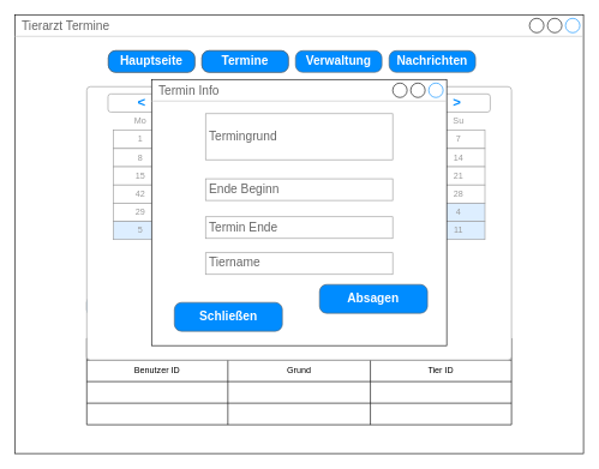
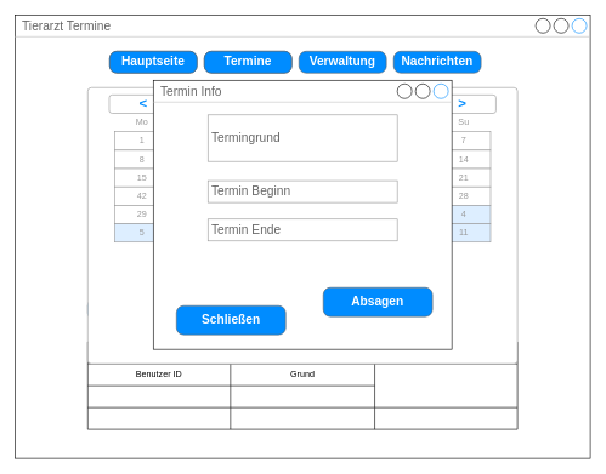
  <mxCell id="0" />
  <mxCell id="1" parent="0" />
  <mxCell id="2" value="&lt;div&gt;Tierarzt Termine&lt;/div&gt;&lt;div&gt;&lt;br&gt;&lt;/div&gt;" style="strokeWidth=1;shadow=0;dashed=0;align=center;html=1;shape=mxgraph.mockup.containers.window;align=left;verticalAlign=top;spacingLeft=8;strokeColor2=#008cff;strokeColor3=#c4c4c4;fontColor=#666666;mainText=;fontSize=17;labelBackgroundColor=none;" parent="1" vertex="1"><mxGeometry x="20" y="20" width="790" height="610" as="geometry" /></mxCell>
  <mxCell id="3" value="Termin Anfragen" style="shape=table;html=1;whiteSpace=wrap;startSize=30;container=1;collapsible=0;childLayout=tableLayout;fontStyle=1;align=center;" vertex="1" parent="1"><mxGeometry x="120" y="470" width="590" height="120" as="geometry" /></mxCell>
  <mxCell id="4" value="" style="shape=partialRectangle;html=1;whiteSpace=wrap;collapsible=0;dropTarget=0;pointerEvents=0;fillColor=none;top=0;left=0;bottom=0;right=0;points=[[0,0.5],[1,0.5]];portConstraint=eastwest;" vertex="1" parent="3"><mxGeometry y="30" width="590" height="30" as="geometry" /></mxCell>
  <mxCell id="5" value="Benutzer ID" style="shape=partialRectangle;html=1;whiteSpace=wrap;connectable=0;fillColor=none;top=0;left=0;bottom=0;right=0;overflow=hidden;" vertex="1" parent="4"><mxGeometry width="196" height="30" as="geometry" /></mxCell>
  <mxCell id="6" value="Grund" style="shape=partialRectangle;html=1;whiteSpace=wrap;connectable=0;fillColor=none;top=0;left=0;bottom=0;right=0;overflow=hidden;" vertex="1" parent="4"><mxGeometry x="196" width="198" height="30" as="geometry" /></mxCell>
- <mxCell id="7" value="Tier ID" style="shape=partialRectangle;html=1;whiteSpace=wrap;connectable=0;fillColor=none;top=0;left=0;bottom=0;right=0;overflow=hidden;" vertex="1" parent="4"><mxGeometry x="394" width="196" height="30" as="geometry" /></mxCell>
  <mxCell id="8" value="" style="shape=partialRectangle;html=1;whiteSpace=wrap;collapsible=0;dropTarget=0;pointerEvents=0;fillColor=none;top=0;left=0;bottom=0;right=0;points=[[0,0.5],[1,0.5]];portConstraint=eastwest;" vertex="1" parent="3"><mxGeometry y="60" width="590" height="30" as="geometry" /></mxCell>
  <mxCell id="9" value="" style="shape=partialRectangle;html=1;whiteSpace=wrap;connectable=0;fillColor=none;top=0;left=0;bottom=0;right=0;overflow=hidden;" vertex="1" parent="8"><mxGeometry width="196" height="30" as="geometry" /></mxCell>
  <mxCell id="10" value="" style="shape=partialRectangle;html=1;whiteSpace=wrap;connectable=0;fillColor=none;top=0;left=0;bottom=0;right=0;overflow=hidden;" vertex="1" parent="8"><mxGeometry x="196" width="198" height="30" as="geometry" /></mxCell>
  <mxCell id="11" value="" style="shape=partialRectangle;html=1;whiteSpace=wrap;connectable=0;fillColor=none;top=0;left=0;bottom=0;right=0;overflow=hidden;" vertex="1" parent="8"><mxGeometry x="394" width="196" height="30" as="geometry" /></mxCell>
  <mxCell id="12" value="" style="shape=partialRectangle;html=1;whiteSpace=wrap;collapsible=0;dropTarget=0;pointerEvents=0;fillColor=none;top=0;left=0;bottom=0;right=0;points=[[0,0.5],[1,0.5]];portConstraint=eastwest;" vertex="1" parent="3"><mxGeometry y="90" width="590" height="30" as="geometry" /></mxCell>
  <mxCell id="13" value="" style="shape=partialRectangle;html=1;whiteSpace=wrap;connectable=0;fillColor=none;top=0;left=0;bottom=0;right=0;overflow=hidden;" vertex="1" parent="12"><mxGeometry width="196" height="30" as="geometry" /></mxCell>
  <mxCell id="14" value="" style="shape=partialRectangle;html=1;whiteSpace=wrap;connectable=0;fillColor=none;top=0;left=0;bottom=0;right=0;overflow=hidden;" vertex="1" parent="12"><mxGeometry x="196" width="198" height="30" as="geometry" /></mxCell>
  <mxCell id="15" value="" style="shape=partialRectangle;html=1;whiteSpace=wrap;connectable=0;fillColor=none;top=0;left=0;bottom=0;right=0;overflow=hidden;" vertex="1" parent="12"><mxGeometry x="394" width="196" height="30" as="geometry" /></mxCell>
  <mxCell id="16" value="Termin Anfragen" style="strokeWidth=1;shadow=0;dashed=0;align=center;html=1;shape=mxgraph.mockup.buttons.button;strokeColor=#666666;fontColor=#ffffff;mainText=;buttonStyle=round;fontSize=17;fontStyle=1;fillColor=#008cff;whiteSpace=wrap;" vertex="1" parent="1"><mxGeometry x="120" y="410" width="150" height="30" as="geometry" /></mxCell>
  <mxCell id="17" value="" style="strokeWidth=1;shadow=0;dashed=0;align=center;html=1;shape=mxgraph.mockup.forms.rrect;rSize=5;strokeColor=#999999;fillColor=#ffffff;" parent="1" vertex="1"><mxGeometry x="120" y="120" width="590" height="380" as="geometry" /></mxCell>
  <mxCell id="18" value="Mai 2020" style="strokeWidth=1;shadow=0;dashed=0;align=center;html=1;shape=mxgraph.mockup.forms.anchor;fontColor=#999999;" parent="17" vertex="1"><mxGeometry x="110.625" y="10.121" width="368.75" height="25.302" as="geometry" /></mxCell>
  <mxCell id="19" value="&lt;" style="strokeWidth=1;shadow=0;dashed=0;align=center;html=1;shape=mxgraph.mockup.forms.rrect;rSize=4;strokeColor=#999999;fontColor=#008cff;fontSize=19;fontStyle=1;" parent="17" vertex="1"><mxGeometry x="29.5" y="10.121" width="92.188" height="25.302" as="geometry" /></mxCell>
  <mxCell id="20" value="&gt;" style="strokeWidth=1;shadow=0;dashed=0;align=center;html=1;shape=mxgraph.mockup.forms.rrect;rSize=4;strokeColor=#999999;fontColor=#008cff;fontSize=19;fontStyle=1;" parent="17" vertex="1"><mxGeometry x="468.312" y="10.121" width="92.188" height="25.302" as="geometry" /></mxCell>
  <mxCell id="21" value="Mo" style="strokeWidth=1;shadow=0;dashed=0;align=center;html=1;shape=mxgraph.mockup.forms.anchor;fontColor=#999999;" parent="17" vertex="1"><mxGeometry x="36.875" y="35.423" width="73.75" height="25.302" as="geometry" /></mxCell>
  <mxCell id="22" value="Tu" style="strokeWidth=1;shadow=0;dashed=0;align=center;html=1;shape=mxgraph.mockup.forms.anchor;fontColor=#999999;" parent="17" vertex="1"><mxGeometry x="110.625" y="35.423" width="73.75" height="25.302" as="geometry" /></mxCell>
  <mxCell id="23" value="We" style="strokeWidth=1;shadow=0;dashed=0;align=center;html=1;shape=mxgraph.mockup.forms.anchor;fontColor=#999999;" parent="17" vertex="1"><mxGeometry x="184.375" y="35.423" width="73.75" height="25.302" as="geometry" /></mxCell>
  <mxCell id="24" value="Th" style="strokeWidth=1;shadow=0;dashed=0;align=center;html=1;shape=mxgraph.mockup.forms.anchor;fontColor=#999999;" parent="17" vertex="1"><mxGeometry x="258.125" y="35.423" width="73.75" height="25.302" as="geometry" /></mxCell>
  <mxCell id="25" value="Fr" style="strokeWidth=1;shadow=0;dashed=0;align=center;html=1;shape=mxgraph.mockup.forms.anchor;fontColor=#999999;" parent="17" vertex="1"><mxGeometry x="331.875" y="35.423" width="73.75" height="25.302" as="geometry" /></mxCell>
  <mxCell id="26" value="Sa" style="strokeWidth=1;shadow=0;dashed=0;align=center;html=1;shape=mxgraph.mockup.forms.anchor;fontColor=#999999;" parent="17" vertex="1"><mxGeometry x="405.625" y="35.423" width="73.75" height="25.302" as="geometry" /></mxCell>
  <mxCell id="27" value="Su" style="strokeWidth=1;shadow=0;dashed=0;align=center;html=1;shape=mxgraph.mockup.forms.anchor;fontColor=#999999;" parent="17" vertex="1"><mxGeometry x="479.375" y="35.423" width="73.75" height="25.302" as="geometry" /></mxCell>
  <mxCell id="28" value="1" style="strokeWidth=1;shadow=0;dashed=0;align=center;html=1;shape=mxgraph.mockup.forms.rrect;rSize=0;strokeColor=#999999;fontColor=#999999;" parent="17" vertex="1"><mxGeometry x="36.875" y="60.726" width="73.75" height="25.302" as="geometry" /></mxCell>
  <mxCell id="29" value="2" style="strokeWidth=1;shadow=0;dashed=0;align=center;html=1;shape=mxgraph.mockup.forms.rrect;rSize=0;strokeColor=#999999;fontColor=#999999;" parent="17" vertex="1"><mxGeometry x="110.625" y="60.726" width="73.75" height="25.302" as="geometry" /></mxCell>
  <mxCell id="30" value="3" style="strokeWidth=1;shadow=0;dashed=0;align=center;html=1;shape=mxgraph.mockup.forms.rrect;rSize=0;strokeColor=#999999;fontColor=#999999;" parent="17" vertex="1"><mxGeometry x="184.375" y="60.726" width="73.75" height="25.302" as="geometry" /></mxCell>
  <mxCell id="31" value="4" style="strokeWidth=1;shadow=0;dashed=0;align=center;html=1;shape=mxgraph.mockup.forms.rrect;rSize=0;strokeColor=#999999;fontColor=#999999;" parent="17" vertex="1"><mxGeometry x="258.125" y="60.726" width="73.75" height="25.302" as="geometry" /></mxCell>
  <mxCell id="32" value="5" style="strokeWidth=1;shadow=0;dashed=0;align=center;html=1;shape=mxgraph.mockup.forms.rrect;rSize=0;strokeColor=#999999;fontColor=#999999;" parent="17" vertex="1"><mxGeometry x="331.875" y="60.726" width="73.75" height="25.302" as="geometry" /></mxCell>
  <mxCell id="33" value="6" style="strokeWidth=1;shadow=0;dashed=0;align=center;html=1;shape=mxgraph.mockup.forms.rrect;rSize=0;strokeColor=#999999;fontColor=#999999;" parent="17" vertex="1"><mxGeometry x="405.625" y="60.726" width="73.75" height="25.302" as="geometry" /></mxCell>
  <mxCell id="34" value="7" style="strokeWidth=1;shadow=0;dashed=0;align=center;html=1;shape=mxgraph.mockup.forms.rrect;rSize=0;strokeColor=#999999;fontColor=#999999;" parent="17" vertex="1"><mxGeometry x="479.375" y="60.726" width="73.75" height="25.302" as="geometry" /></mxCell>
  <mxCell id="35" value="8" style="strokeWidth=1;shadow=0;dashed=0;align=center;html=1;shape=mxgraph.mockup.forms.rrect;rSize=0;strokeColor=#999999;fontColor=#999999;" parent="17" vertex="1"><mxGeometry x="36.875" y="86.028" width="73.75" height="25.302" as="geometry" /></mxCell>
  <mxCell id="36" value="9" style="strokeWidth=1;shadow=0;dashed=0;align=center;html=1;shape=mxgraph.mockup.forms.rrect;rSize=0;strokeColor=#999999;fontColor=#999999;" parent="17" vertex="1"><mxGeometry x="110.625" y="86.028" width="73.75" height="25.302" as="geometry" /></mxCell>
  <mxCell id="37" value="10" style="strokeWidth=1;shadow=0;dashed=0;align=center;html=1;shape=mxgraph.mockup.forms.rrect;rSize=0;strokeColor=#999999;fontColor=#999999;" parent="17" vertex="1"><mxGeometry x="184.375" y="86.028" width="73.75" height="25.302" as="geometry" /></mxCell>
  <mxCell id="38" value="11" style="strokeWidth=1;shadow=0;dashed=0;align=center;html=1;shape=mxgraph.mockup.forms.rrect;rSize=0;strokeColor=#999999;fontColor=#999999;" parent="17" vertex="1"><mxGeometry x="258.125" y="86.028" width="73.75" height="25.302" as="geometry" /></mxCell>
  <mxCell id="39" value="12" style="strokeWidth=1;shadow=0;dashed=0;align=center;html=1;shape=mxgraph.mockup.forms.rrect;rSize=0;strokeColor=#999999;fontColor=#999999;" parent="17" vertex="1"><mxGeometry x="331.875" y="86.028" width="73.75" height="25.302" as="geometry" /></mxCell>
  <mxCell id="40" value="13" style="strokeWidth=1;shadow=0;dashed=0;align=center;html=1;shape=mxgraph.mockup.forms.rrect;rSize=0;strokeColor=#999999;fontColor=#999999;" parent="17" vertex="1"><mxGeometry x="405.625" y="86.028" width="73.75" height="25.302" as="geometry" /></mxCell>
  <mxCell id="41" value="14" style="strokeWidth=1;shadow=0;dashed=0;align=center;html=1;shape=mxgraph.mockup.forms.rrect;rSize=0;strokeColor=#999999;fontColor=#999999;" parent="17" vertex="1"><mxGeometry x="479.375" y="86.028" width="73.75" height="25.302" as="geometry" /></mxCell>
  <mxCell id="42" value="15" style="strokeWidth=1;shadow=0;dashed=0;align=center;html=1;shape=mxgraph.mockup.forms.rrect;rSize=0;strokeColor=#999999;fontColor=#999999;" parent="17" vertex="1"><mxGeometry x="36.875" y="111.33" width="73.75" height="25.302" as="geometry" /></mxCell>
  <mxCell id="43" value="16" style="strokeWidth=1;shadow=0;dashed=0;align=center;html=1;shape=mxgraph.mockup.forms.rrect;rSize=0;strokeColor=#999999;fontColor=#999999;" parent="17" vertex="1"><mxGeometry x="110.625" y="111.33" width="73.75" height="25.302" as="geometry" /></mxCell>
  <mxCell id="44" value="17" style="strokeWidth=1;shadow=0;dashed=0;align=center;html=1;shape=mxgraph.mockup.forms.rrect;rSize=0;strokeColor=#999999;fontColor=#999999;" parent="17" vertex="1"><mxGeometry x="184.375" y="111.33" width="73.75" height="25.302" as="geometry" /></mxCell>
  <mxCell id="45" value="18" style="strokeWidth=1;shadow=0;dashed=0;align=center;html=1;shape=mxgraph.mockup.forms.rrect;rSize=0;strokeColor=#999999;fontColor=#999999;" parent="17" vertex="1"><mxGeometry x="258.125" y="111.33" width="73.75" height="25.302" as="geometry" /></mxCell>
  <mxCell id="46" value="19" style="strokeWidth=1;shadow=0;dashed=0;align=center;html=1;shape=mxgraph.mockup.forms.rrect;rSize=0;strokeColor=#999999;fontColor=#999999;" parent="17" vertex="1"><mxGeometry x="331.875" y="111.33" width="73.75" height="25.302" as="geometry" /></mxCell>
  <mxCell id="47" value="20" style="strokeWidth=1;shadow=0;dashed=0;align=center;html=1;shape=mxgraph.mockup.forms.rrect;rSize=0;strokeColor=#999999;fontColor=#999999;" parent="17" vertex="1"><mxGeometry x="405.625" y="111.33" width="73.75" height="25.302" as="geometry" /></mxCell>
  <mxCell id="48" value="21" style="strokeWidth=1;shadow=0;dashed=0;align=center;html=1;shape=mxgraph.mockup.forms.rrect;rSize=0;strokeColor=#999999;fontColor=#999999;" parent="17" vertex="1"><mxGeometry x="479.375" y="111.33" width="73.75" height="25.302" as="geometry" /></mxCell>
  <mxCell id="49" value="42" style="strokeWidth=1;shadow=0;dashed=0;align=center;html=1;shape=mxgraph.mockup.forms.rrect;rSize=0;strokeColor=#999999;fontColor=#999999;" parent="17" vertex="1"><mxGeometry x="36.875" y="136.633" width="73.75" height="25.302" as="geometry" /></mxCell>
  <mxCell id="50" value="23" style="strokeWidth=1;shadow=0;dashed=0;align=center;html=1;shape=mxgraph.mockup.forms.rrect;rSize=0;strokeColor=#999999;fontColor=#999999;" parent="17" vertex="1"><mxGeometry x="110.625" y="136.633" width="73.75" height="25.302" as="geometry" /></mxCell>
  <mxCell id="51" value="25" style="strokeWidth=1;shadow=0;dashed=0;align=center;html=1;shape=mxgraph.mockup.forms.rrect;rSize=0;strokeColor=#999999;fontColor=#999999;" parent="17" vertex="1"><mxGeometry x="258.125" y="136.633" width="73.75" height="25.302" as="geometry" /></mxCell>
  <mxCell id="52" value="26" style="strokeWidth=1;shadow=0;dashed=0;align=center;html=1;shape=mxgraph.mockup.forms.rrect;rSize=0;strokeColor=#999999;fontColor=#999999;" parent="17" vertex="1"><mxGeometry x="331.875" y="136.633" width="73.75" height="25.302" as="geometry" /></mxCell>
  <mxCell id="53" value="27" style="strokeWidth=1;shadow=0;dashed=0;align=center;html=1;shape=mxgraph.mockup.forms.rrect;rSize=0;strokeColor=#999999;fontColor=#999999;" parent="17" vertex="1"><mxGeometry x="405.625" y="136.633" width="73.75" height="25.302" as="geometry" /></mxCell>
  <mxCell id="54" value="28" style="strokeWidth=1;shadow=0;dashed=0;align=center;html=1;shape=mxgraph.mockup.forms.rrect;rSize=0;strokeColor=#999999;fontColor=#999999;" parent="17" vertex="1"><mxGeometry x="479.375" y="136.633" width="73.75" height="25.302" as="geometry" /></mxCell>
  <mxCell id="55" value="29" style="strokeWidth=1;shadow=0;dashed=0;align=center;html=1;shape=mxgraph.mockup.forms.rrect;rSize=0;strokeColor=#999999;fontColor=#999999;" parent="17" vertex="1"><mxGeometry x="36.875" y="161.935" width="73.75" height="25.302" as="geometry" /></mxCell>
  <mxCell id="56" value="30" style="strokeWidth=1;shadow=0;dashed=0;align=center;html=1;shape=mxgraph.mockup.forms.rrect;rSize=0;strokeColor=#999999;fontColor=#999999;" parent="17" vertex="1"><mxGeometry x="110.625" y="161.935" width="73.75" height="25.302" as="geometry" /></mxCell>
  <mxCell id="57" value="31" style="strokeWidth=1;shadow=0;dashed=0;align=center;html=1;shape=mxgraph.mockup.forms.rrect;rSize=0;strokeColor=#999999;fontColor=#999999;" parent="17" vertex="1"><mxGeometry x="184.375" y="161.935" width="73.75" height="25.302" as="geometry" /></mxCell>
  <mxCell id="58" value="1" style="strokeWidth=1;shadow=0;dashed=0;align=center;html=1;shape=mxgraph.mockup.forms.rrect;rSize=0;strokeColor=#999999;fontColor=#999999;fillColor=#ddeeff;" parent="17" vertex="1"><mxGeometry x="258.125" y="161.935" width="73.75" height="25.302" as="geometry" /></mxCell>
  <mxCell id="59" value="2" style="strokeWidth=1;shadow=0;dashed=0;align=center;html=1;shape=mxgraph.mockup.forms.rrect;rSize=0;strokeColor=#999999;fontColor=#999999;fillColor=#ddeeff;" parent="17" vertex="1"><mxGeometry x="331.875" y="161.935" width="73.75" height="25.302" as="geometry" /></mxCell>
  <mxCell id="60" value="3" style="strokeWidth=1;shadow=0;dashed=0;align=center;html=1;shape=mxgraph.mockup.forms.rrect;rSize=0;strokeColor=#999999;fontColor=#999999;fillColor=#ddeeff;" parent="17" vertex="1"><mxGeometry x="405.625" y="161.935" width="73.75" height="25.302" as="geometry" /></mxCell>
  <mxCell id="61" value="4" style="strokeWidth=1;shadow=0;dashed=0;align=center;html=1;shape=mxgraph.mockup.forms.rrect;rSize=0;strokeColor=#999999;fontColor=#999999;fillColor=#ddeeff;" parent="17" vertex="1"><mxGeometry x="479.375" y="161.935" width="73.75" height="25.302" as="geometry" /></mxCell>
  <mxCell id="62" value="5" style="strokeWidth=1;shadow=0;dashed=0;align=center;html=1;shape=mxgraph.mockup.forms.rrect;rSize=0;strokeColor=#999999;fontColor=#999999;fillColor=#ddeeff;" parent="17" vertex="1"><mxGeometry x="36.875" y="187.237" width="73.75" height="25.302" as="geometry" /></mxCell>
  <mxCell id="63" value="6" style="strokeWidth=1;shadow=0;dashed=0;align=center;html=1;shape=mxgraph.mockup.forms.rrect;rSize=0;strokeColor=#999999;fontColor=#999999;fillColor=#ddeeff;" parent="17" vertex="1"><mxGeometry x="110.625" y="187.237" width="73.75" height="25.302" as="geometry" /></mxCell>
  <mxCell id="64" value="7" style="strokeWidth=1;shadow=0;dashed=0;align=center;html=1;shape=mxgraph.mockup.forms.rrect;rSize=0;strokeColor=#999999;fontColor=#999999;fillColor=#ddeeff;" parent="17" vertex="1"><mxGeometry x="184.375" y="187.237" width="73.75" height="25.302" as="geometry" /></mxCell>
  <mxCell id="65" value="8" style="strokeWidth=1;shadow=0;dashed=0;align=center;html=1;shape=mxgraph.mockup.forms.rrect;rSize=0;strokeColor=#999999;fontColor=#999999;fillColor=#ddeeff;" parent="17" vertex="1"><mxGeometry x="258.125" y="187.237" width="73.75" height="25.302" as="geometry" /></mxCell>
  <mxCell id="66" value="9" style="strokeWidth=1;shadow=0;dashed=0;align=center;html=1;shape=mxgraph.mockup.forms.rrect;rSize=0;strokeColor=#999999;fontColor=#999999;fillColor=#ddeeff;" parent="17" vertex="1"><mxGeometry x="331.875" y="187.237" width="73.75" height="25.302" as="geometry" /></mxCell>
  <mxCell id="67" value="10" style="strokeWidth=1;shadow=0;dashed=0;align=center;html=1;shape=mxgraph.mockup.forms.rrect;rSize=0;strokeColor=#999999;fontColor=#999999;fillColor=#ddeeff;" parent="17" vertex="1"><mxGeometry x="405.625" y="187.237" width="73.75" height="25.302" as="geometry" /></mxCell>
  <mxCell id="68" value="11" style="strokeWidth=1;shadow=0;dashed=0;align=center;html=1;shape=mxgraph.mockup.forms.rrect;rSize=0;strokeColor=#999999;fontColor=#999999;fillColor=#ddeeff;" parent="17" vertex="1"><mxGeometry x="479.375" y="187.237" width="73.75" height="25.302" as="geometry" /></mxCell>
  <mxCell id="69" value="24" style="strokeWidth=1;shadow=0;dashed=0;align=center;html=1;shape=mxgraph.mockup.forms.rrect;rSize=0;strokeColor=#ff0000;fontColor=#ffffff;strokeWidth=2;fillColor=#008cff;" parent="17" vertex="1"><mxGeometry x="184.375" y="136.633" width="73.75" height="25.302" as="geometry" /></mxCell>
  <mxCell id="70" value="Termin Info" style="strokeWidth=1;shadow=0;dashed=0;align=center;html=1;shape=mxgraph.mockup.containers.window;align=left;verticalAlign=top;spacingLeft=8;strokeColor2=#008cff;strokeColor3=#c4c4c4;fontColor=#666666;mainText=;fontSize=17;labelBackgroundColor=none;" vertex="1" parent="17"><mxGeometry x="90" y="-10" width="410" height="370" as="geometry" /></mxCell>
  <mxCell id="71" value="Termingrund" style="strokeWidth=1;shadow=0;dashed=0;align=center;html=1;shape=mxgraph.mockup.forms.pwField;strokeColor=#999999;mainText=;align=left;fontColor=#666666;fontSize=17;spacingLeft=3;" vertex="1" parent="17"><mxGeometry x="165" y="37.59" width="260" height="64" as="geometry" /></mxCell>
- <mxCell id="72" value="Tiername" style="strokeWidth=1;shadow=0;dashed=0;align=center;html=1;shape=mxgraph.mockup.forms.pwField;strokeColor=#999999;mainText=;align=left;fontColor=#666666;fontSize=17;spacingLeft=3;" vertex="1" parent="17"><mxGeometry x="165" y="230.91" width="260" height="30.07" as="geometry" /></mxCell>
- <mxCell id="73" value="Ende Beginn" style="strokeWidth=1;shadow=0;dashed=0;align=center;html=1;shape=mxgraph.mockup.forms.pwField;strokeColor=#999999;mainText=;align=left;fontColor=#666666;fontSize=17;spacingLeft=3;" vertex="1" parent="17"><mxGeometry x="165" y="128.08" width="260" height="30.07" as="geometry" /></mxCell>
+ <mxCell id="73" value="Termin Beginn" style="strokeWidth=1;shadow=0;dashed=0;align=center;html=1;shape=mxgraph.mockup.forms.pwField;strokeColor=#999999;mainText=;align=left;fontColor=#666666;fontSize=17;spacingLeft=3;" vertex="1" parent="17"><mxGeometry x="165" y="128.08" width="260" height="30.07" as="geometry" /></mxCell>
  <mxCell id="74" value="Termin Ende" style="strokeWidth=1;shadow=0;dashed=0;align=center;html=1;shape=mxgraph.mockup.forms.pwField;strokeColor=#999999;mainText=;align=left;fontColor=#666666;fontSize=17;spacingLeft=3;" vertex="1" parent="17"><mxGeometry x="165" y="180.91" width="260" height="30.07" as="geometry" /></mxCell>
  <mxCell id="75" value="Schließen" style="strokeWidth=1;shadow=0;dashed=0;align=center;html=1;shape=mxgraph.mockup.buttons.button;strokeColor=#666666;fontColor=#ffffff;mainText=;buttonStyle=round;fontSize=17;fontStyle=1;fillColor=#008cff;whiteSpace=wrap;" vertex="1" parent="17"><mxGeometry x="121.69" y="300" width="150" height="40" as="geometry" /></mxCell>
  <mxCell id="76" value="Absagen" style="strokeWidth=1;shadow=0;dashed=0;align=center;html=1;shape=mxgraph.mockup.buttons.button;strokeColor=#666666;fontColor=#ffffff;mainText=;buttonStyle=round;fontSize=17;fontStyle=1;fillColor=#008cff;whiteSpace=wrap;" vertex="1" parent="17"><mxGeometry x="323.31" y="275" width="150" height="40" as="geometry" /></mxCell>
  <mxCell id="77" value="Termine" style="strokeWidth=1;shadow=0;dashed=0;align=center;html=1;shape=mxgraph.mockup.buttons.button;strokeColor=#666666;fontColor=#ffffff;mainText=;buttonStyle=round;fontSize=17;fontStyle=1;fillColor=#008cff;whiteSpace=wrap;" vertex="1" parent="1"><mxGeometry x="280" y="70" width="120" height="30" as="geometry" /></mxCell>
  <mxCell id="78" value="Hauptseite" style="strokeWidth=1;shadow=0;dashed=0;align=center;html=1;shape=mxgraph.mockup.buttons.button;strokeColor=#666666;fontColor=#ffffff;mainText=;buttonStyle=round;fontSize=17;fontStyle=1;fillColor=#008cff;whiteSpace=wrap;" vertex="1" parent="1"><mxGeometry x="150" y="70" width="120" height="30" as="geometry" /></mxCell>
  <mxCell id="79" value="Verwaltung" style="strokeWidth=1;shadow=0;dashed=0;align=center;html=1;shape=mxgraph.mockup.buttons.button;strokeColor=#666666;fontColor=#ffffff;mainText=;buttonStyle=round;fontSize=17;fontStyle=1;fillColor=#008cff;whiteSpace=wrap;" vertex="1" parent="1"><mxGeometry x="410" y="70" width="120" height="30" as="geometry" /></mxCell>
  <mxCell id="80" value="Nachrichten" style="strokeWidth=1;shadow=0;dashed=0;align=center;html=1;shape=mxgraph.mockup.buttons.button;strokeColor=#666666;fontColor=#ffffff;mainText=;buttonStyle=round;fontSize=17;fontStyle=1;fillColor=#008cff;whiteSpace=wrap;" vertex="1" parent="1"><mxGeometry x="540" y="70" width="120" height="30" as="geometry" /></mxCell>
  <mxCell id="81" value="Hauptseite" style="strokeWidth=1;shadow=0;dashed=0;align=center;html=1;shape=mxgraph.mockup.buttons.button;strokeColor=#666666;fontColor=#ffffff;mainText=;buttonStyle=round;fontSize=17;fontStyle=1;fillColor=#008cff;whiteSpace=wrap;" vertex="1" parent="1"><mxGeometry x="150" y="70" width="120" height="30" as="geometry" /></mxCell>
  <mxCell id="82" value="Termine" style="strokeWidth=1;shadow=0;dashed=0;align=center;html=1;shape=mxgraph.mockup.buttons.button;strokeColor=#666666;fontColor=#ffffff;mainText=;buttonStyle=round;fontSize=17;fontStyle=1;fillColor=#008cff;whiteSpace=wrap;" vertex="1" parent="1"><mxGeometry x="280" y="70" width="120" height="30" as="geometry" /></mxCell>
